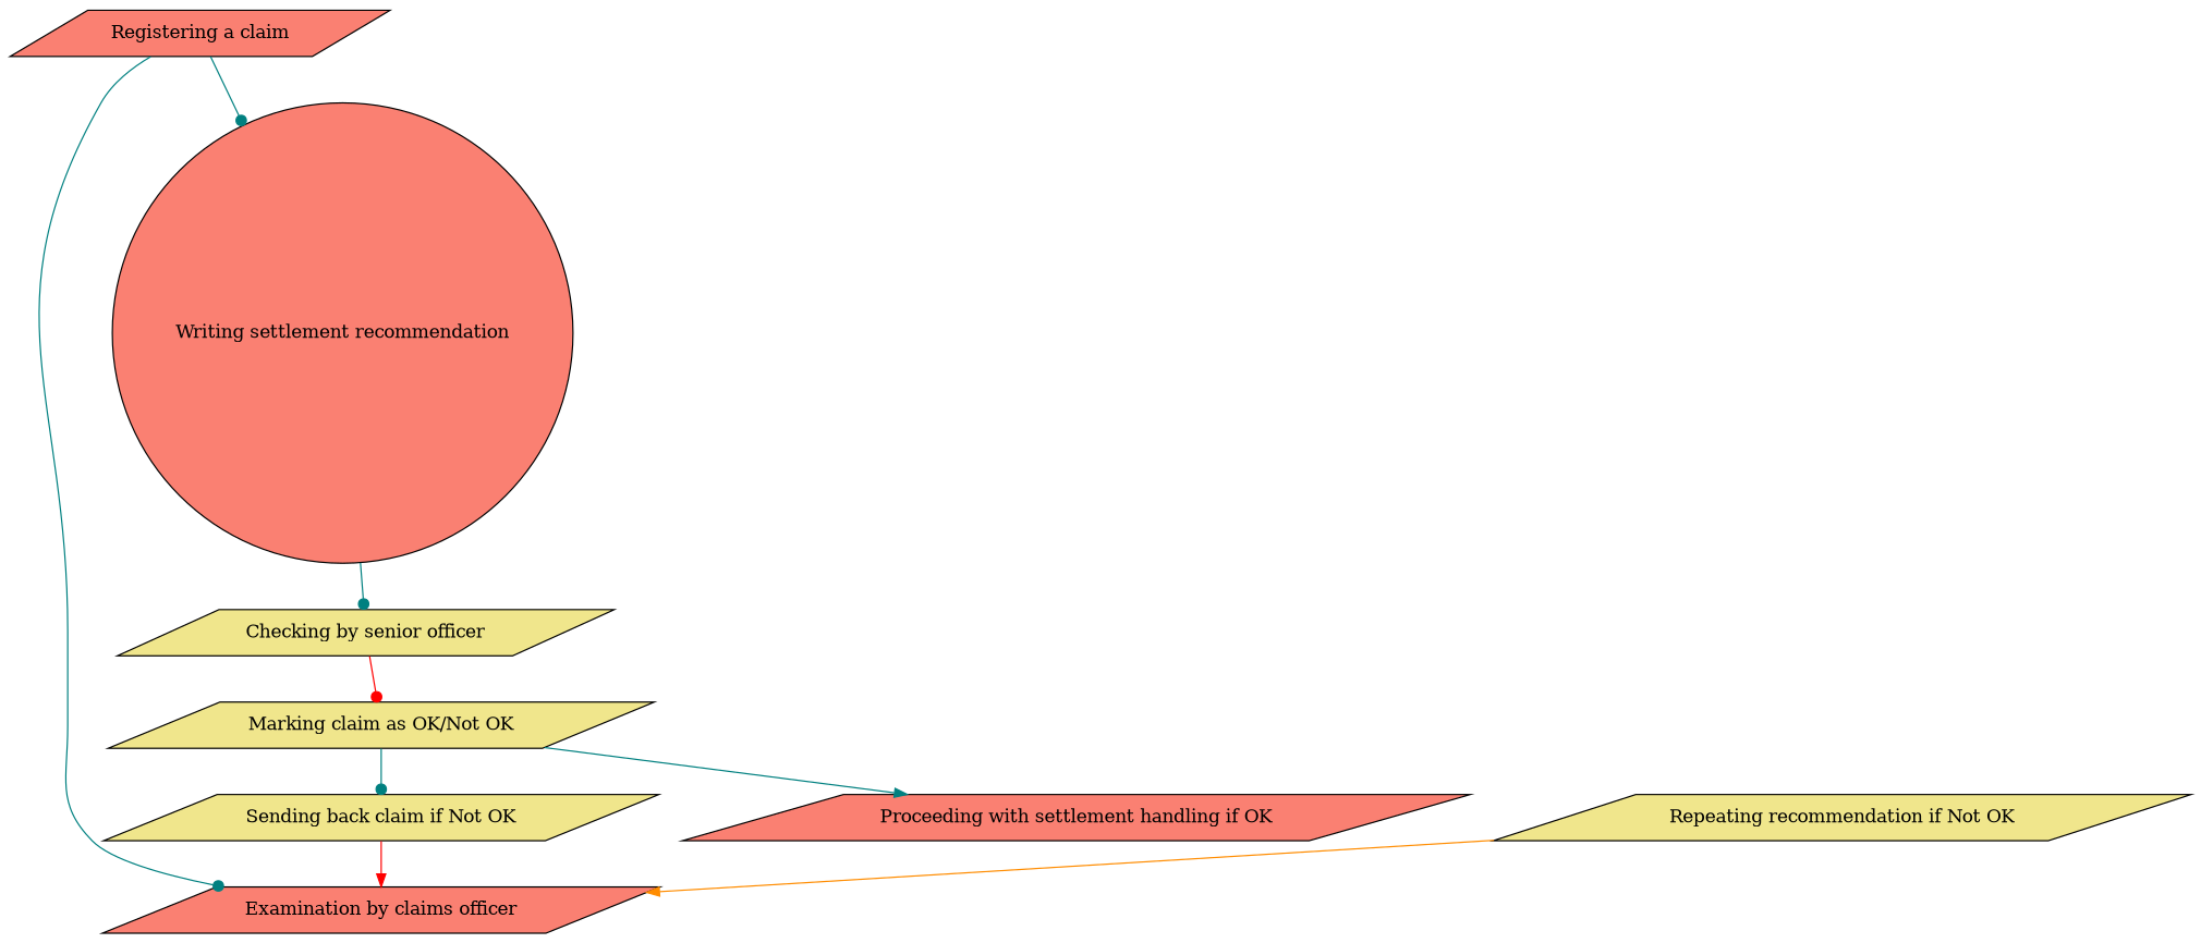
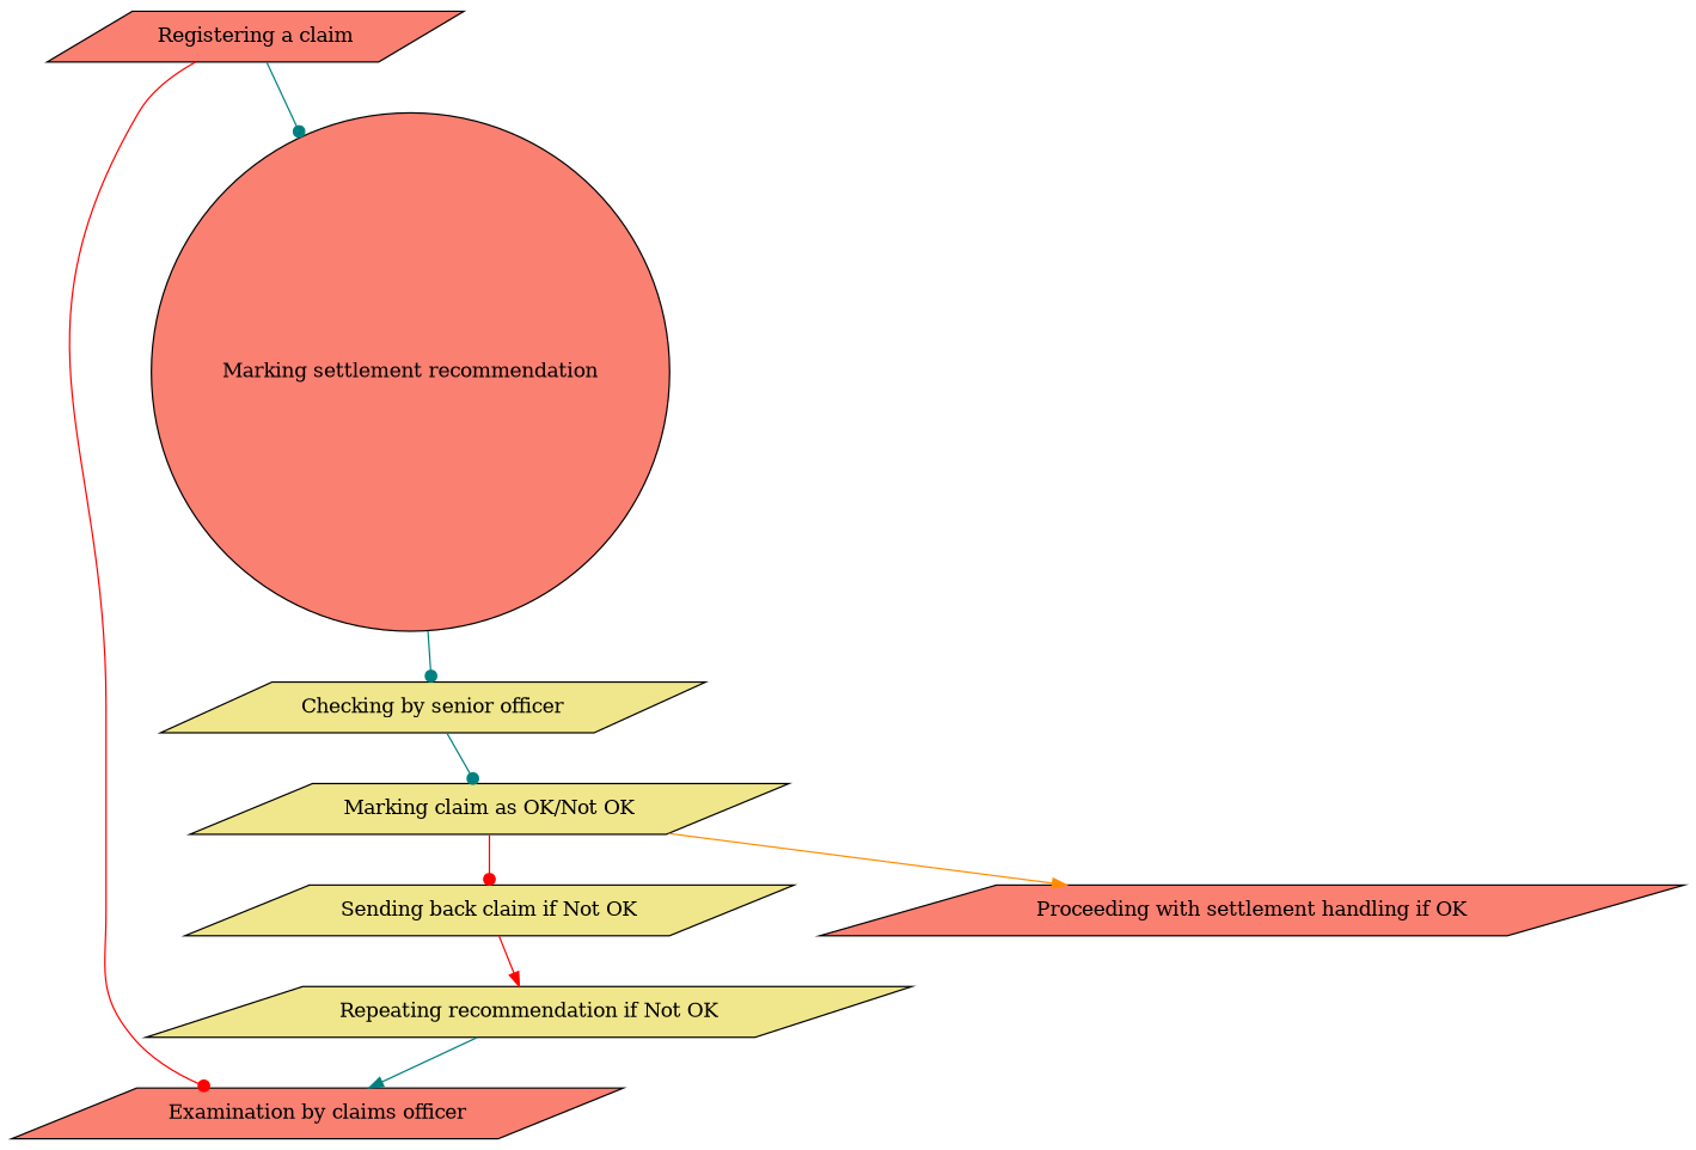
  digraph {
    node [fillcolor=salmon shape=parallelogram style=filled]
    edge [arrowhead=dot color=teal]
    "Registering a claim"
    "Examination by claims officer"
-   "Writing settlement recommendation" [shape=circle]
+   "Writing settlement recommendation" [shape=circle label="Marking settlement recommendation"]
    "Checking by senior officer" [fillcolor=khaki]
    "Marking claim as OK/Not OK" [fillcolor=khaki]
    "Sending back claim if Not OK" [fillcolor=khaki]
    n7 [label="Proceeding with settlement handling if OK"]
    "Repeating recommendation if Not OK" [fillcolor=khaki]
-   "Registering a claim" -> "Examination by claims officer"
+   "Registering a claim" -> "Examination by claims officer" [color=red]
    "Registering a claim" -> "Writing settlement recommendation"
    "Writing settlement recommendation" -> "Checking by senior officer"
-   "Checking by senior officer" -> "Marking claim as OK/Not OK" [color=red]
-   "Marking claim as OK/Not OK" -> "Sending back claim if Not OK"
-   "Marking claim as OK/Not OK" -> n7 [arrowhead=normal]
-   "Sending back claim if Not OK" -> "Examination by claims officer" [arrowhead=normal color=red]
-   "Repeating recommendation if Not OK" -> "Examination by claims officer" [arrowhead=normal color=darkorange]
+   "Checking by senior officer" -> "Marking claim as OK/Not OK"
+   "Marking claim as OK/Not OK" -> "Sending back claim if Not OK" [color=red]
+   "Marking claim as OK/Not OK" -> n7 [arrowhead=normal color=darkorange]
+   "Sending back claim if Not OK" -> "Repeating recommendation if Not OK" [arrowhead=normal color=red]
+   "Repeating recommendation if Not OK" -> "Examination by claims officer" [arrowhead=normal]
  }
